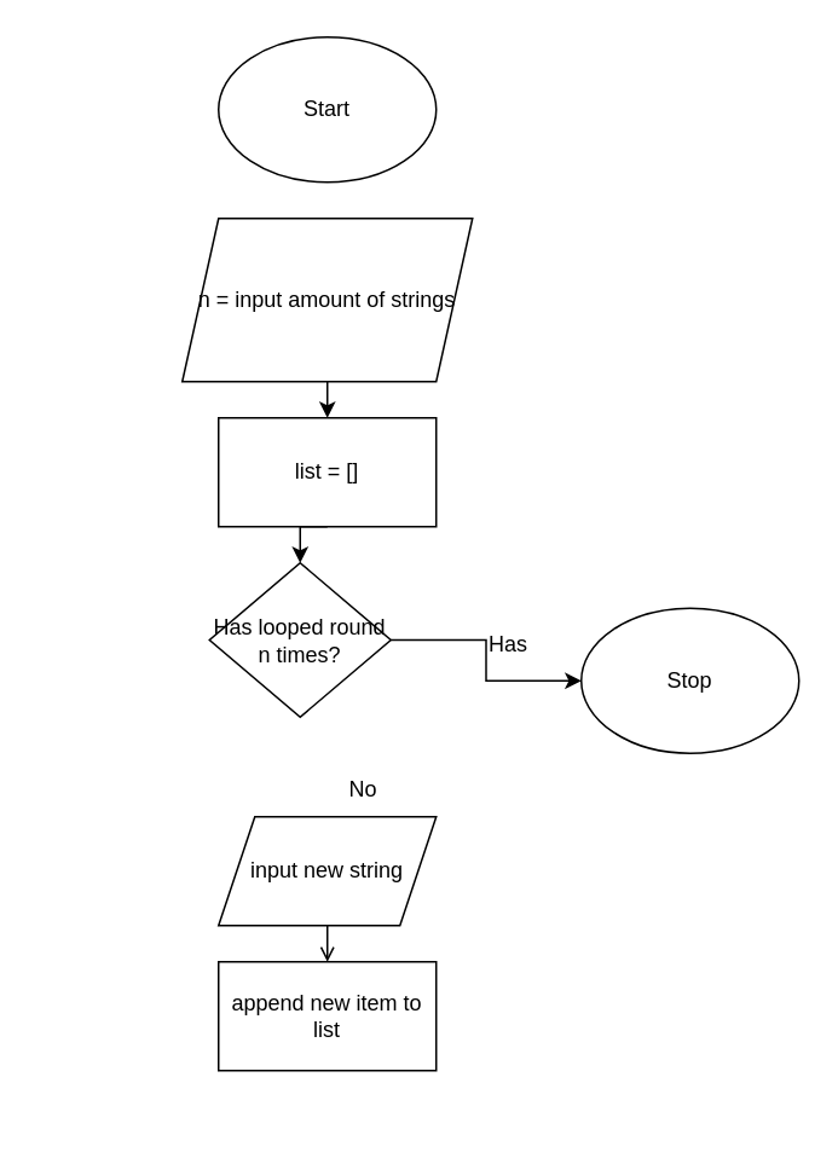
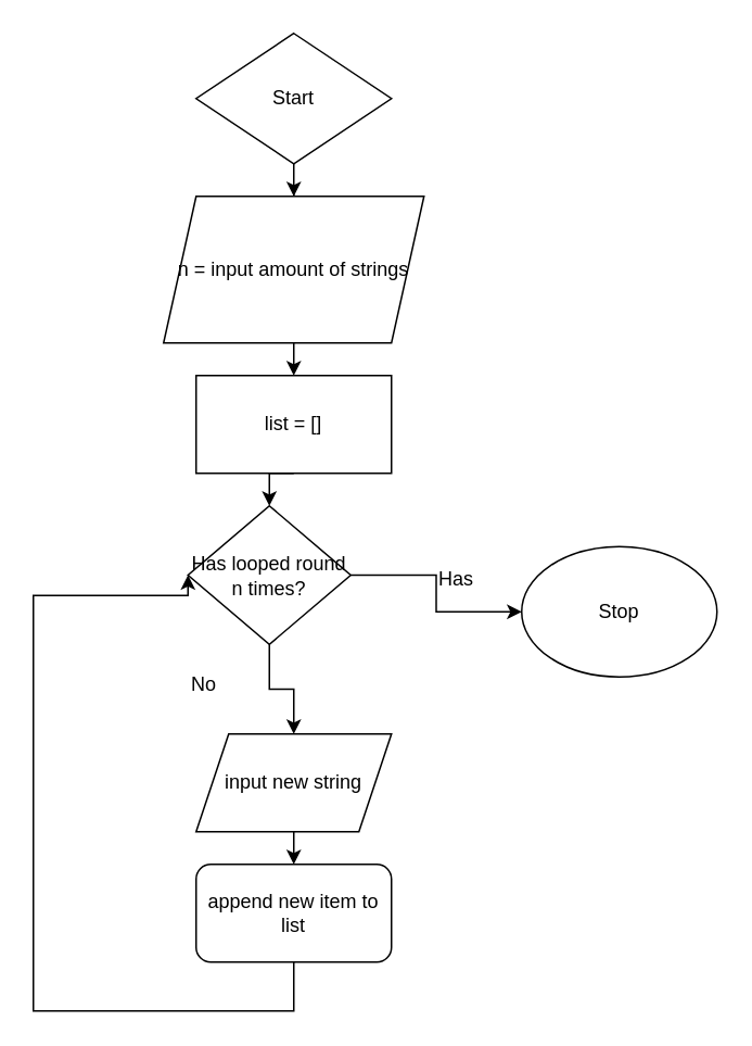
  <mxCell id="0" />
  <mxCell id="1" parent="0" />
- <mxCell id="3" value="Start" style="ellipse;whiteSpace=wrap;html=1;" vertex="1" parent="1"><mxGeometry x="120" y="20" width="120" height="80" as="geometry" /></mxCell>
+ <mxCell id="2" style="edgeStyle=orthogonalEdgeStyle;rounded=0;orthogonalLoop=1;jettySize=auto;html=1;exitX=0.5;exitY=1;exitDx=0;exitDy=0;" edge="1" parent="1" source="3" target="5"><mxGeometry relative="1" as="geometry" /></mxCell>
+ <mxCell id="3" value="Start" style="rhombus;whiteSpace=wrap;html=1;" vertex="1" parent="1"><mxGeometry x="120" y="20" width="120" height="80" as="geometry" /></mxCell>
  <mxCell id="4" style="edgeStyle=orthogonalEdgeStyle;rounded=0;orthogonalLoop=1;jettySize=auto;html=1;exitX=0.5;exitY=1;exitDx=0;exitDy=0;entryX=0.5;entryY=0;entryDx=0;entryDy=0;" edge="1" parent="1" source="5"><mxGeometry relative="1" as="geometry"><mxPoint x="180" y="230" as="targetPoint" /></mxGeometry></mxCell>
  <mxCell id="5" value="n = input amount of strings" style="shape=parallelogram;perimeter=parallelogramPerimeter;whiteSpace=wrap;html=1;fixedSize=1;" vertex="1" parent="1"><mxGeometry x="100" y="120" width="160" height="90" as="geometry" /></mxCell>
+ <mxCell id="6" style="edgeStyle=orthogonalEdgeStyle;rounded=0;orthogonalLoop=1;jettySize=auto;html=1;exitX=0.5;exitY=1;exitDx=0;exitDy=0;entryX=0.5;entryY=0;entryDx=0;entryDy=0;" edge="1" parent="1" source="8" target="10"><mxGeometry relative="1" as="geometry" /></mxCell>
  <mxCell id="7" style="edgeStyle=orthogonalEdgeStyle;rounded=0;orthogonalLoop=1;jettySize=auto;html=1;exitX=1;exitY=0.5;exitDx=0;exitDy=0;entryX=0;entryY=0.5;entryDx=0;entryDy=0;" edge="1" parent="1" source="8" target="16"><mxGeometry relative="1" as="geometry" /></mxCell>
  <mxCell id="8" value="Has looped round n times?" style="rhombus;whiteSpace=wrap;html=1;" vertex="1" parent="1"><mxGeometry x="115" y="310" width="100" height="85" as="geometry" /></mxCell>
- <mxCell id="9" style="edgeStyle=orthogonalEdgeStyle;rounded=0;orthogonalLoop=1;jettySize=auto;html=1;exitX=0.5;exitY=1;exitDx=0;exitDy=0;entryX=0.5;entryY=0;entryDx=0;entryDy=0;endArrow=open;" edge="1" parent="1" source="10" target="14"><mxGeometry relative="1" as="geometry" /></mxCell>
+ <mxCell id="9" style="edgeStyle=orthogonalEdgeStyle;rounded=0;orthogonalLoop=1;jettySize=auto;html=1;exitX=0.5;exitY=1;exitDx=0;exitDy=0;entryX=0.5;entryY=0;entryDx=0;entryDy=0;" edge="1" parent="1" source="10" target="14"><mxGeometry relative="1" as="geometry" /></mxCell>
  <mxCell id="10" value="input new string" style="shape=parallelogram;perimeter=parallelogramPerimeter;whiteSpace=wrap;html=1;fixedSize=1;" vertex="1" parent="1"><mxGeometry x="120" y="450" width="120" height="60" as="geometry" /></mxCell>
  <mxCell id="11" style="edgeStyle=orthogonalEdgeStyle;rounded=0;orthogonalLoop=1;jettySize=auto;html=1;exitX=0.5;exitY=1;exitDx=0;exitDy=0;entryX=0.5;entryY=0;entryDx=0;entryDy=0;" edge="1" parent="1" source="12" target="8"><mxGeometry relative="1" as="geometry" /></mxCell>
  <mxCell id="12" value="list = []" style="rounded=0;whiteSpace=wrap;html=1;" vertex="1" parent="1"><mxGeometry x="120" y="230" width="120" height="60" as="geometry" /></mxCell>
- <mxCell id="14" value="append new item to list" style="rounded=0;whiteSpace=wrap;html=1;" vertex="1" parent="1"><mxGeometry x="120" y="530" width="120" height="60" as="geometry" /></mxCell>
- <mxCell id="15" value="No" style="text;html=1;strokeColor=none;fillColor=none;align=center;verticalAlign=middle;whiteSpace=wrap;rounded=0;" vertex="1" parent="1"><mxGeometry x="170" y="420" width="60" height="30" as="geometry" /></mxCell>
+ <mxCell id="13" style="edgeStyle=orthogonalEdgeStyle;rounded=0;orthogonalLoop=1;jettySize=auto;html=1;exitX=0.5;exitY=1;exitDx=0;exitDy=0;entryX=0;entryY=0.5;entryDx=0;entryDy=0;" edge="1" parent="1" source="14" target="8"><mxGeometry relative="1" as="geometry"><Array as="points"><mxPoint x="180" y="620" /><mxPoint x="20" y="620" /><mxPoint x="20" y="365" /></Array></mxGeometry></mxCell>
+ <mxCell id="14" value="append new item to list" style="whiteSpace=wrap;html=1;rounded=1;" vertex="1" parent="1"><mxGeometry x="120" y="530" width="120" height="60" as="geometry" /></mxCell>
+ <mxCell id="15" value="No" style="text;html=1;strokeColor=none;fillColor=none;align=center;verticalAlign=middle;whiteSpace=wrap;rounded=0;" vertex="1" parent="1"><mxGeometry x="95" y="405" width="60" height="30" as="geometry" /></mxCell>
  <mxCell id="16" value="Stop" style="ellipse;whiteSpace=wrap;html=1;" vertex="1" parent="1"><mxGeometry x="320" y="335" width="120" height="80" as="geometry" /></mxCell>
  <mxCell id="17" value="Has" style="text;html=1;strokeColor=none;fillColor=none;align=center;verticalAlign=middle;whiteSpace=wrap;rounded=0;" vertex="1" parent="1"><mxGeometry x="250" y="340" width="60" height="30" as="geometry" /></mxCell>
